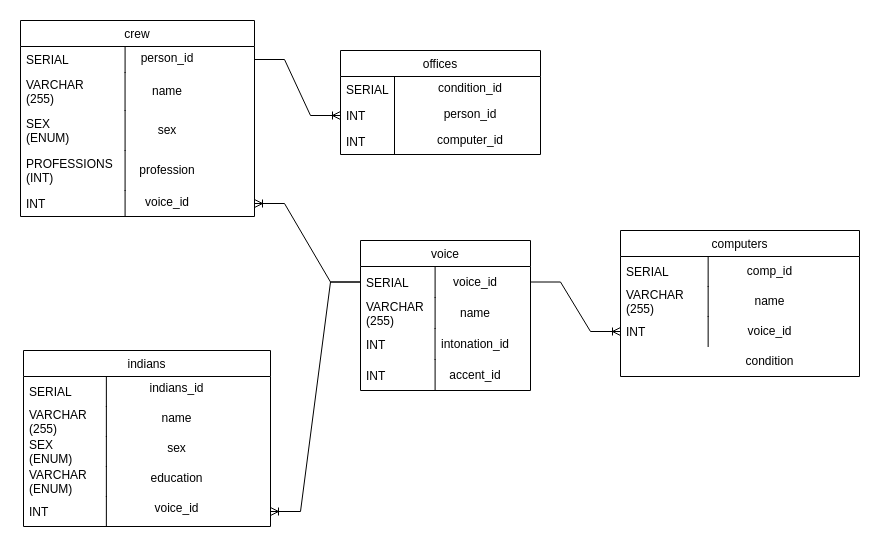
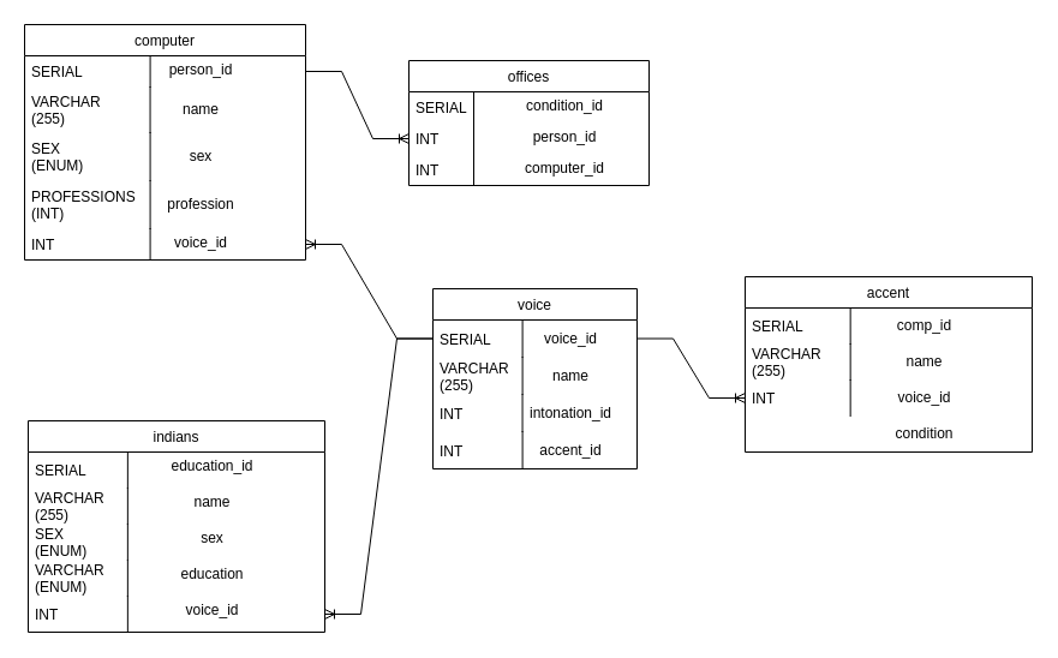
  <mxCell id="0" />
  <mxCell id="1" parent="0" />
  <mxCell id="2" value="voice" style="swimlane;fontStyle=0;childLayout=stackLayout;horizontal=1;startSize=26;fillColor=default;horizontalStack=0;resizeParent=1;resizeLast=0;collapsible=1;marginBottom=0;swimlaneFillColor=default;align=center;" vertex="1" parent="1"><mxGeometry x="360" y="240" width="170" height="150" as="geometry"><mxRectangle x="40" y="40" width="70" height="30" as="alternateBounds" /></mxGeometry></mxCell>
  <mxCell id="3" value="voice_id" style="shape=partialRectangle;top=0;left=0;right=0;bottom=0;align=center;verticalAlign=middle;spacingTop=-2;fillColor=none;spacingLeft=64;spacingRight=4;overflow=hidden;rotatable=0;points=[[0,0.5],[1,0.5]];portConstraint=eastwest;dropTarget=0;" vertex="1" parent="2"><mxGeometry y="26" width="170" height="31" as="geometry" /></mxCell>
  <mxCell id="4" value="SERIAL" style="shape=partialRectangle;top=0;left=0;bottom=0;fillColor=none;align=left;verticalAlign=middle;spacingLeft=4;spacingRight=4;overflow=hidden;rotatable=180;points=[];portConstraint=eastwest;part=1;fontSize=12;" vertex="1" connectable="0" parent="3"><mxGeometry width="74.6" height="31.0" as="geometry" /></mxCell>
  <mxCell id="5" value="name" style="shape=partialRectangle;top=0;left=0;right=0;bottom=0;align=center;verticalAlign=middle;spacingTop=-2;fillColor=none;spacingLeft=64;spacingRight=4;overflow=hidden;rotatable=0;points=[[0,0.5],[1,0.5]];portConstraint=eastwest;dropTarget=0;" vertex="1" parent="2"><mxGeometry y="57" width="170" height="31" as="geometry" /></mxCell>
  <mxCell id="6" value="VARCHAR&#10;(255)" style="shape=partialRectangle;top=0;left=0;bottom=0;fillColor=none;align=left;verticalAlign=middle;spacingLeft=4;spacingRight=4;overflow=hidden;rotatable=180;points=[];portConstraint=eastwest;part=1;fontSize=12;" vertex="1" connectable="0" parent="5"><mxGeometry width="74.6" height="31.0" as="geometry" /></mxCell>
  <mxCell id="7" value="intonation_id" style="shape=partialRectangle;top=0;left=0;right=0;bottom=0;align=center;verticalAlign=middle;spacingTop=-2;fillColor=none;spacingLeft=64;spacingRight=4;overflow=hidden;rotatable=0;points=[[0,0.5],[1,0.5]];portConstraint=eastwest;dropTarget=0;" vertex="1" parent="2"><mxGeometry y="88" width="170" height="31" as="geometry" /></mxCell>
  <mxCell id="8" value="INT" style="shape=partialRectangle;top=0;left=0;bottom=0;fillColor=none;align=left;verticalAlign=middle;spacingLeft=4;spacingRight=4;overflow=hidden;rotatable=180;points=[];portConstraint=eastwest;part=1;fontSize=12;" vertex="1" connectable="0" parent="7"><mxGeometry width="74.557" height="31.0" as="geometry" /></mxCell>
  <mxCell id="9" value="accent_id" style="shape=partialRectangle;top=0;left=0;right=0;bottom=0;align=center;verticalAlign=middle;spacingTop=-2;fillColor=none;spacingLeft=64;spacingRight=4;overflow=hidden;rotatable=0;points=[[0,0.5],[1,0.5]];portConstraint=eastwest;dropTarget=0;" vertex="1" parent="2"><mxGeometry y="119" width="170" height="31" as="geometry" /></mxCell>
  <mxCell id="10" value="INT" style="shape=partialRectangle;top=0;left=0;bottom=0;fillColor=none;align=left;verticalAlign=middle;spacingLeft=4;spacingRight=4;overflow=hidden;rotatable=180;points=[];portConstraint=eastwest;part=1;fontSize=12;" vertex="1" connectable="0" parent="9"><mxGeometry width="74.6" height="31.0" as="geometry" /></mxCell>
  <mxCell id="11" value="indians" style="swimlane;fontStyle=0;childLayout=stackLayout;horizontal=1;startSize=26;fillColor=default;horizontalStack=0;resizeParent=1;resizeLast=0;collapsible=1;marginBottom=0;swimlaneFillColor=default;align=center;" vertex="1" parent="1"><mxGeometry x="23" y="350" width="247" height="176" as="geometry" /></mxCell>
- <mxCell id="12" value="indians_id" style="shape=partialRectangle;top=0;left=0;right=0;bottom=0;align=center;verticalAlign=top;spacingTop=-2;fillColor=none;spacingLeft=64;spacingRight=4;overflow=hidden;rotatable=0;points=[[0,0.5],[1,0.5]];portConstraint=eastwest;dropTarget=0;" vertex="1" parent="11"><mxGeometry y="26" width="247" height="30" as="geometry" /></mxCell>
+ <mxCell id="12" value="education_id" style="shape=partialRectangle;top=0;left=0;right=0;bottom=0;align=center;verticalAlign=top;spacingTop=-2;fillColor=none;spacingLeft=64;spacingRight=4;overflow=hidden;rotatable=0;points=[[0,0.5],[1,0.5]];portConstraint=eastwest;dropTarget=0;" vertex="1" parent="11"><mxGeometry y="26" width="247" height="30" as="geometry" /></mxCell>
  <mxCell id="13" value="SERIAL" style="shape=partialRectangle;top=0;left=0;bottom=0;fillColor=none;align=left;verticalAlign=middle;spacingLeft=4;spacingRight=4;overflow=hidden;rotatable=180;points=[];portConstraint=eastwest;part=1;" vertex="1" connectable="0" parent="12"><mxGeometry width="82.87" height="30.0" as="geometry" /></mxCell>
  <mxCell id="14" value="name" style="shape=partialRectangle;top=0;left=0;right=0;bottom=0;align=center;verticalAlign=top;spacingTop=-2;fillColor=none;spacingLeft=64;spacingRight=4;overflow=hidden;rotatable=0;points=[[0,0.5],[1,0.5]];portConstraint=eastwest;dropTarget=0;" vertex="1" parent="11"><mxGeometry y="56" width="247" height="30" as="geometry" /></mxCell>
  <mxCell id="15" value="VARCHAR&#10;(255)" style="shape=partialRectangle;top=0;left=0;bottom=0;fillColor=none;align=left;verticalAlign=middle;spacingLeft=4;spacingRight=4;overflow=hidden;rotatable=180;points=[];portConstraint=eastwest;part=1;" vertex="1" connectable="0" parent="14"><mxGeometry width="82.87" height="30.0" as="geometry" /></mxCell>
  <mxCell id="16" value="sex" style="shape=partialRectangle;top=0;left=0;right=0;bottom=0;align=center;verticalAlign=top;spacingTop=-2;fillColor=none;spacingLeft=64;spacingRight=4;overflow=hidden;rotatable=0;points=[[0,0.5],[1,0.5]];portConstraint=eastwest;dropTarget=0;" vertex="1" parent="11"><mxGeometry y="86" width="247" height="30" as="geometry" /></mxCell>
  <mxCell id="17" value="SEX &#10;(ENUM)" style="shape=partialRectangle;top=0;left=0;bottom=0;fillColor=none;align=left;verticalAlign=middle;spacingLeft=4;spacingRight=4;overflow=hidden;rotatable=180;points=[];portConstraint=eastwest;part=1;" vertex="1" connectable="0" parent="16"><mxGeometry width="82.87" height="30.0" as="geometry" /></mxCell>
  <mxCell id="18" value="education" style="shape=partialRectangle;top=0;left=0;right=0;bottom=0;align=center;verticalAlign=top;spacingTop=-2;fillColor=none;spacingLeft=64;spacingRight=4;overflow=hidden;rotatable=0;points=[[0,0.5],[1,0.5]];portConstraint=eastwest;dropTarget=0;" vertex="1" parent="11"><mxGeometry y="116" width="247" height="30" as="geometry" /></mxCell>
  <mxCell id="19" value="VARCHAR&#10;(ENUM)" style="shape=partialRectangle;top=0;left=0;bottom=0;fillColor=none;align=left;verticalAlign=middle;spacingLeft=4;spacingRight=4;overflow=hidden;rotatable=180;points=[];portConstraint=eastwest;part=1;" vertex="1" connectable="0" parent="18"><mxGeometry width="82.87" height="30.0" as="geometry" /></mxCell>
  <mxCell id="20" value="voice_id" style="shape=partialRectangle;top=0;left=0;right=0;bottom=0;align=center;verticalAlign=top;spacingTop=-2;fillColor=none;spacingLeft=64;spacingRight=4;overflow=hidden;rotatable=0;points=[[0,0.5],[1,0.5]];portConstraint=eastwest;dropTarget=0;" vertex="1" parent="11"><mxGeometry y="146" width="247" height="30" as="geometry" /></mxCell>
  <mxCell id="21" value="INT" style="shape=partialRectangle;top=0;left=0;bottom=0;fillColor=none;align=left;verticalAlign=middle;spacingLeft=4;spacingRight=4;overflow=hidden;rotatable=180;points=[];portConstraint=eastwest;part=1;" vertex="1" connectable="0" parent="20"><mxGeometry width="82.87" height="30.0" as="geometry" /></mxCell>
- <mxCell id="22" value="crew" style="swimlane;fontStyle=0;childLayout=stackLayout;horizontal=1;startSize=26;fillColor=default;horizontalStack=0;resizeParent=1;resizeLast=0;collapsible=1;marginBottom=0;swimlaneFillColor=default;align=center;" vertex="1" parent="1"><mxGeometry x="20" y="20" width="234" height="196" as="geometry" /></mxCell>
+ <mxCell id="22" value="computer" style="swimlane;fontStyle=0;childLayout=stackLayout;horizontal=1;startSize=26;fillColor=default;horizontalStack=0;resizeParent=1;resizeLast=0;collapsible=1;marginBottom=0;swimlaneFillColor=default;align=center;" vertex="1" parent="1"><mxGeometry x="20" y="20" width="234" height="196" as="geometry" /></mxCell>
  <mxCell id="23" value="person_id" style="shape=partialRectangle;top=0;left=0;right=0;bottom=0;align=center;verticalAlign=top;spacingTop=-2;fillColor=none;spacingLeft=64;spacingRight=4;overflow=hidden;rotatable=0;points=[[0,0.5],[1,0.5]];portConstraint=eastwest;dropTarget=0;" vertex="1" parent="22"><mxGeometry y="26" width="234" height="26" as="geometry" /></mxCell>
  <mxCell id="24" value="SERIAL" style="shape=partialRectangle;top=0;left=0;bottom=0;fillColor=none;align=left;verticalAlign=middle;spacingLeft=4;spacingRight=4;overflow=hidden;rotatable=180;points=[];portConstraint=eastwest;part=1;fontSize=12;" vertex="1" connectable="0" parent="23"><mxGeometry width="104.576" height="26" as="geometry" /></mxCell>
  <mxCell id="25" value="name" style="shape=partialRectangle;top=0;left=0;right=0;bottom=0;align=center;verticalAlign=middle;spacingTop=-2;fillColor=none;spacingLeft=64;spacingRight=4;overflow=hidden;rotatable=0;points=[[0,0.5],[1,0.5]];portConstraint=eastwest;dropTarget=0;" vertex="1" parent="22"><mxGeometry y="52" width="234" height="38" as="geometry" /></mxCell>
  <mxCell id="26" value="VARCHAR&#10;(255)" style="shape=partialRectangle;top=0;left=0;bottom=0;fillColor=none;align=left;verticalAlign=middle;spacingLeft=4;spacingRight=4;overflow=hidden;rotatable=180;points=[];portConstraint=eastwest;part=1;fontSize=12;" vertex="1" connectable="0" parent="25"><mxGeometry width="104.557" height="38" as="geometry" /></mxCell>
  <mxCell id="27" value="sex" style="shape=partialRectangle;top=0;left=0;right=0;bottom=0;align=center;verticalAlign=middle;spacingTop=-2;fillColor=none;spacingLeft=64;spacingRight=4;overflow=hidden;rotatable=0;points=[[0,0.5],[1,0.5]];portConstraint=eastwest;dropTarget=0;" vertex="1" parent="22"><mxGeometry y="90" width="234" height="40" as="geometry" /></mxCell>
  <mxCell id="28" value="SEX &#10;(ENUM)" style="shape=partialRectangle;top=0;left=0;bottom=0;fillColor=none;align=left;verticalAlign=middle;spacingLeft=4;spacingRight=4;overflow=hidden;rotatable=180;points=[];portConstraint=eastwest;part=1;fontSize=12;" vertex="1" connectable="0" parent="27"><mxGeometry width="104.581" height="40" as="geometry" /></mxCell>
  <mxCell id="29" value="profession" style="shape=partialRectangle;top=0;left=0;right=0;bottom=0;align=center;verticalAlign=middle;spacingTop=-2;fillColor=none;spacingLeft=64;spacingRight=4;overflow=hidden;rotatable=0;points=[[0,0.5],[1,0.5]];portConstraint=eastwest;dropTarget=0;" vertex="1" parent="22"><mxGeometry y="130" width="234" height="40" as="geometry" /></mxCell>
  <mxCell id="30" value="PROFESSIONS &#10;(INT)" style="shape=partialRectangle;top=0;left=0;bottom=0;fillColor=none;align=left;verticalAlign=middle;spacingLeft=4;spacingRight=4;overflow=hidden;rotatable=180;points=[];portConstraint=eastwest;part=1;fontSize=12;" vertex="1" connectable="0" parent="29"><mxGeometry width="104.581" height="40" as="geometry" /></mxCell>
  <mxCell id="31" value="voice_id" style="shape=partialRectangle;top=0;left=0;right=0;bottom=0;align=center;verticalAlign=top;spacingTop=-2;fillColor=none;spacingLeft=64;spacingRight=4;overflow=hidden;rotatable=0;points=[[0,0.5],[1,0.5]];portConstraint=eastwest;dropTarget=0;" vertex="1" parent="22"><mxGeometry y="170" width="234" height="26" as="geometry" /></mxCell>
  <mxCell id="32" value="INT" style="shape=partialRectangle;top=0;left=0;bottom=0;fillColor=none;align=left;verticalAlign=middle;spacingLeft=4;spacingRight=4;overflow=hidden;rotatable=180;points=[];portConstraint=eastwest;part=1;" vertex="1" connectable="0" parent="31"><mxGeometry width="104.581" height="26" as="geometry" /></mxCell>
- <mxCell id="33" value="computers" style="swimlane;fontStyle=0;childLayout=stackLayout;horizontal=1;startSize=26;fillColor=default;horizontalStack=0;resizeParent=1;resizeLast=0;collapsible=1;marginBottom=0;swimlaneFillColor=default;align=center;" vertex="1" parent="1"><mxGeometry x="620" y="230" width="239" height="146" as="geometry" /></mxCell>
+ <mxCell id="33" value="accent" style="swimlane;fontStyle=0;childLayout=stackLayout;horizontal=1;startSize=26;fillColor=default;horizontalStack=0;resizeParent=1;resizeLast=0;collapsible=1;marginBottom=0;swimlaneFillColor=default;align=center;" vertex="1" parent="1"><mxGeometry x="620" y="230" width="239" height="146" as="geometry" /></mxCell>
  <mxCell id="34" value="comp_id" style="shape=partialRectangle;top=0;left=0;right=0;bottom=0;align=center;verticalAlign=middle;spacingTop=-2;fillColor=none;spacingLeft=64;spacingRight=4;overflow=hidden;rotatable=0;points=[[0,0.5],[1,0.5]];portConstraint=eastwest;dropTarget=0;" vertex="1" parent="33"><mxGeometry y="26" width="239" height="30" as="geometry" /></mxCell>
  <mxCell id="35" value="SERIAL" style="shape=partialRectangle;top=0;left=0;bottom=0;fillColor=none;align=left;verticalAlign=middle;spacingLeft=4;spacingRight=4;overflow=hidden;rotatable=180;points=[];portConstraint=eastwest;part=1;" vertex="1" connectable="0" parent="34"><mxGeometry width="87.648" height="30.0" as="geometry" /></mxCell>
  <mxCell id="36" value="name" style="shape=partialRectangle;top=0;left=0;right=0;bottom=0;align=center;verticalAlign=middle;spacingTop=-2;fillColor=none;spacingLeft=64;spacingRight=4;overflow=hidden;rotatable=0;points=[[0,0.5],[1,0.5]];portConstraint=eastwest;dropTarget=0;" vertex="1" parent="33"><mxGeometry y="56" width="239" height="30" as="geometry" /></mxCell>
  <mxCell id="37" value="VARCHAR&#10;(255)" style="shape=partialRectangle;top=0;left=0;bottom=0;fillColor=none;align=left;verticalAlign=middle;spacingLeft=4;spacingRight=4;overflow=hidden;rotatable=180;points=[];portConstraint=eastwest;part=1;" vertex="1" connectable="0" parent="36"><mxGeometry width="87.648" height="30.0" as="geometry" /></mxCell>
  <mxCell id="38" value="voice_id" style="shape=partialRectangle;top=0;left=0;right=0;bottom=0;align=center;verticalAlign=middle;spacingTop=-2;fillColor=none;spacingLeft=64;spacingRight=4;overflow=hidden;rotatable=0;points=[[0,0.5],[1,0.5]];portConstraint=eastwest;dropTarget=0;" vertex="1" parent="33"><mxGeometry y="86" width="239" height="30" as="geometry" /></mxCell>
  <mxCell id="39" value="INT" style="shape=partialRectangle;top=0;left=0;bottom=0;fillColor=none;align=left;verticalAlign=middle;spacingLeft=4;spacingRight=4;overflow=hidden;rotatable=180;points=[];portConstraint=eastwest;part=1;" vertex="1" connectable="0" parent="38"><mxGeometry width="87.648" height="30.0" as="geometry" /></mxCell>
  <mxCell id="40" value="condition" style="shape=partialRectangle;top=0;left=0;right=0;bottom=0;align=center;verticalAlign=middle;spacingTop=-2;fillColor=none;spacingLeft=64;spacingRight=4;overflow=hidden;rotatable=0;points=[[0,0.5],[1,0.5]];portConstraint=eastwest;dropTarget=0;" vertex="1" parent="33"><mxGeometry y="116" width="239" height="30" as="geometry" /></mxCell>
  <mxCell id="41" value="offices" style="swimlane;fontStyle=0;childLayout=stackLayout;horizontal=1;startSize=26;fillColor=default;horizontalStack=0;resizeParent=1;resizeLast=0;collapsible=1;marginBottom=0;swimlaneFillColor=default;align=center;" vertex="1" parent="1"><mxGeometry x="340" y="50" width="200" height="104" as="geometry" /></mxCell>
  <mxCell id="42" value="condition_id" style="shape=partialRectangle;top=0;left=0;right=0;bottom=0;align=center;verticalAlign=top;spacingTop=-2;fillColor=none;spacingLeft=64;spacingRight=4;overflow=hidden;rotatable=0;points=[[0,0.5],[1,0.5]];portConstraint=eastwest;dropTarget=0;" vertex="1" parent="41"><mxGeometry y="26" width="200" height="26" as="geometry" /></mxCell>
  <mxCell id="43" value="SERIAL" style="shape=partialRectangle;top=0;left=0;bottom=0;fillColor=none;align=left;verticalAlign=middle;spacingLeft=4;spacingRight=4;overflow=hidden;rotatable=180;points=[];portConstraint=eastwest;part=1;" vertex="1" connectable="0" parent="42"><mxGeometry width="54" height="26" as="geometry" /></mxCell>
  <mxCell id="44" value="person_id" style="shape=partialRectangle;top=0;left=0;right=0;bottom=0;align=center;verticalAlign=top;spacingTop=-2;fillColor=none;spacingLeft=64;spacingRight=4;overflow=hidden;rotatable=0;points=[[0,0.5],[1,0.5]];portConstraint=eastwest;dropTarget=0;" vertex="1" parent="41"><mxGeometry y="52" width="200" height="26" as="geometry" /></mxCell>
  <mxCell id="45" value="INT" style="shape=partialRectangle;top=0;left=0;bottom=0;fillColor=none;align=left;verticalAlign=middle;spacingLeft=4;spacingRight=4;overflow=hidden;rotatable=180;points=[];portConstraint=eastwest;part=1;" vertex="1" connectable="0" parent="44"><mxGeometry width="54" height="26" as="geometry" /></mxCell>
  <mxCell id="46" value="computer_id" style="shape=partialRectangle;top=0;left=0;right=0;bottom=0;align=center;verticalAlign=top;spacingTop=-2;fillColor=none;spacingLeft=64;spacingRight=4;overflow=hidden;rotatable=0;points=[[0,0.5],[1,0.5]];portConstraint=eastwest;dropTarget=0;" vertex="1" parent="41"><mxGeometry y="78" width="200" height="26" as="geometry" /></mxCell>
  <mxCell id="47" value="INT" style="shape=partialRectangle;top=0;left=0;bottom=0;fillColor=none;align=left;verticalAlign=middle;spacingLeft=4;spacingRight=4;overflow=hidden;rotatable=180;points=[];portConstraint=eastwest;part=1;" vertex="1" connectable="0" parent="46"><mxGeometry width="54" height="26" as="geometry" /></mxCell>
  <mxCell id="48" value="" style="edgeStyle=entityRelationEdgeStyle;fontSize=12;html=1;endArrow=ERoneToMany;rounded=0;entryX=1;entryY=0.5;entryDx=0;entryDy=0;exitX=0;exitY=0.5;exitDx=0;exitDy=0;" edge="1" parent="1" source="3" target="20"><mxGeometry width="100" height="100" relative="1" as="geometry"><mxPoint x="320" y="350" as="sourcePoint" /><mxPoint x="344" y="376" as="targetPoint" /></mxGeometry></mxCell>
  <mxCell id="49" value="" style="edgeStyle=entityRelationEdgeStyle;fontSize=12;html=1;endArrow=ERoneToMany;rounded=0;entryX=0;entryY=0.5;entryDx=0;entryDy=0;exitX=1;exitY=0.5;exitDx=0;exitDy=0;" edge="1" parent="1" source="3" target="38"><mxGeometry width="100" height="100" relative="1" as="geometry"><mxPoint x="620" y="499.5" as="sourcePoint" /><mxPoint x="530" y="450" as="targetPoint" /></mxGeometry></mxCell>
  <mxCell id="50" value="" style="edgeStyle=entityRelationEdgeStyle;fontSize=12;html=1;endArrow=ERoneToMany;rounded=0;exitX=0;exitY=0.5;exitDx=0;exitDy=0;entryX=1;entryY=0.5;entryDx=0;entryDy=0;" edge="1" parent="1" source="3" target="31"><mxGeometry width="100" height="100" relative="1" as="geometry"><mxPoint x="270" y="290" as="sourcePoint" /><mxPoint x="370" y="190" as="targetPoint" /></mxGeometry></mxCell>
  <mxCell id="51" value="" style="edgeStyle=entityRelationEdgeStyle;fontSize=12;html=1;endArrow=ERoneToMany;rounded=0;entryX=0;entryY=0.5;entryDx=0;entryDy=0;exitX=1;exitY=0.5;exitDx=0;exitDy=0;" edge="1" parent="1" source="23" target="44"><mxGeometry width="100" height="100" relative="1" as="geometry"><mxPoint x="620" y="140" as="sourcePoint" /><mxPoint x="720" y="40" as="targetPoint" /></mxGeometry></mxCell>
